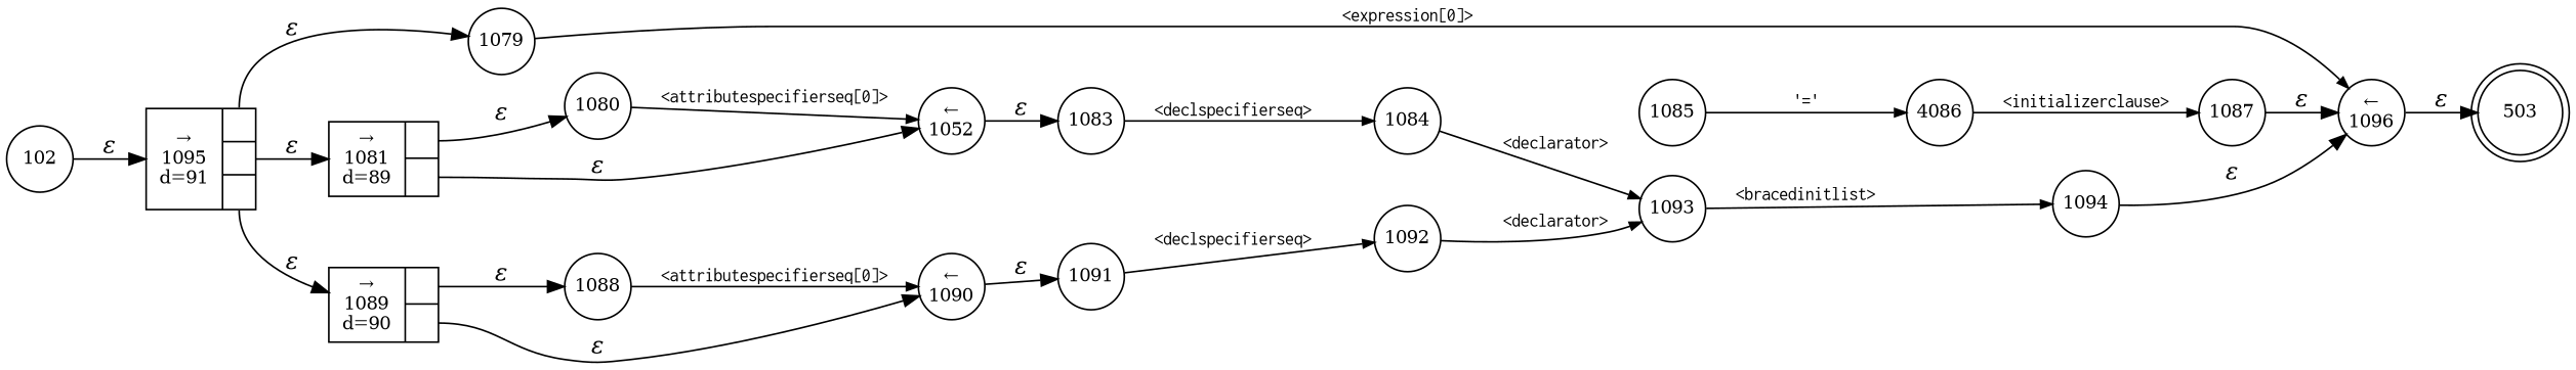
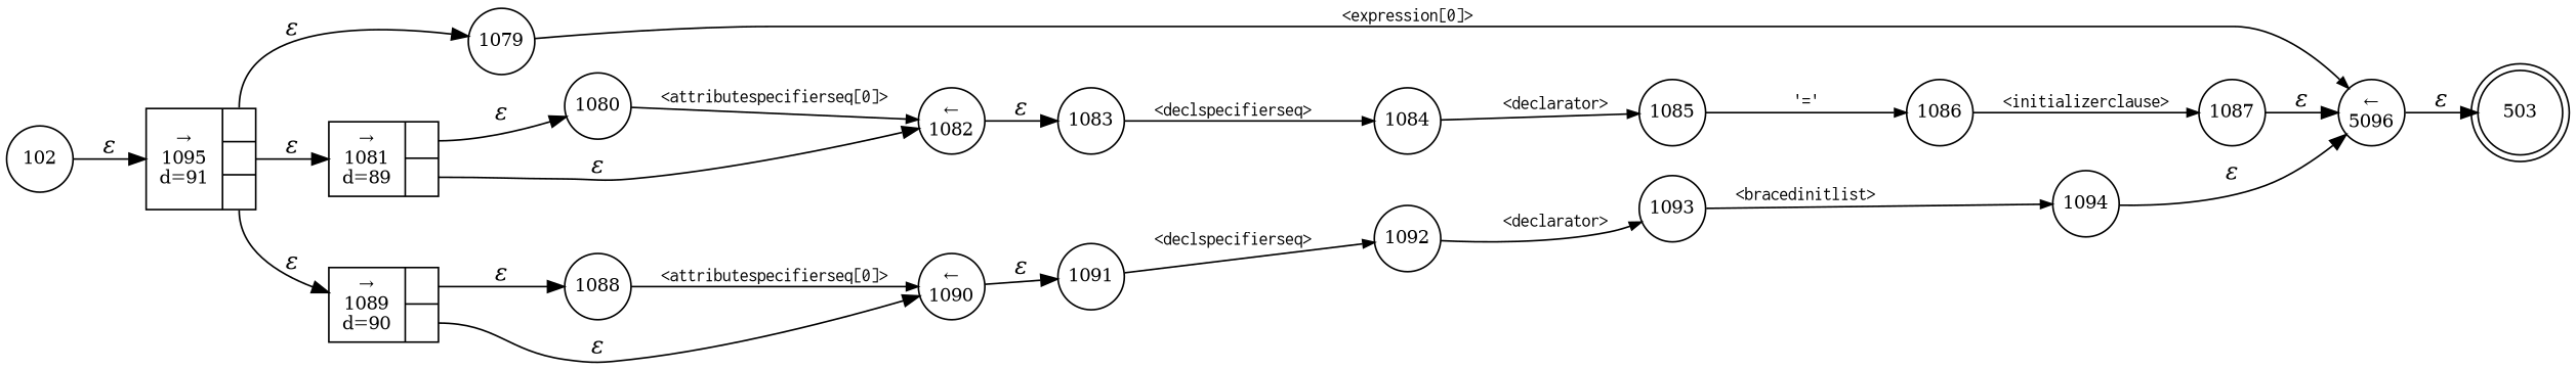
  digraph {
    rankdir=LR
    node [fixedsize=true fontsize=11 shape=circle peripheries=1]
    edge [fontname="Times-Italic"]
    n1 [label=503 shape=doublecircle width=.6 peripheries=""]
    n2 [label=1088 width=.55]
    n3 [label="&larr;\n1090" width=.55]
    n4 [label=1091 width=.55]
    n5 [fixedsize=false label="{&rarr;\n1089\nd=90|{<p0>|<p1>}}" shape=record]
    n6 [label=1092 width=.55]
    n7 [label=1093 width=.55]
    n8 [label=1094 width=.55]
-   n9 [label="&larr;\n1096" width=.55]
+   n9 [label="&larr;\n5096" width=.55]
    n10 [label=102 width=.55]
    n11 [fixedsize=false label="{&rarr;\n1095\nd=91|{<p0>|<p1>|<p2>}}" shape=record]
    n12 [label=1079 width=.55]
    n13 [fixedsize=false label="{&rarr;\n1081\nd=89|{<p0>|<p1>}}" shape=record]
    n14 [label=1080 width=.55]
-   n15 [label="&larr;\n1052" width=.55]
+   n15 [label="&larr;\n1082" width=.55]
    n16 [label=1083 width=.55]
    n17 [label=1084 width=.55]
    n18 [label=1085 width=.55]
-   n19 [label=4086 width=.55]
+   n19 [label=1086 width=.55]
    n20 [label=1087 width=.55]
    n2 -> n3 [arrowhead=normal arrowsize=.7 fontname=Courier fontsize=11 label="<attributespecifierseq[0]>"]
    n3 -> n4 [label="&epsilon;"]
    n4 -> n6 [arrowhead=normal arrowsize=.7 fontname=Courier fontsize=11 label="<declspecifierseq>"]
    n5 -> n2 [label="&epsilon;" tailport=p0]
    n5 -> n3 [label="&epsilon;" tailport=p1]
    n6 -> n7 [arrowhead=normal arrowsize=.7 fontname=Courier fontsize=11 label="<declarator>"]
    n7 -> n8 [arrowhead=normal arrowsize=.7 fontname=Courier fontsize=11 label="<bracedinitlist>"]
    n8 -> n9 [label="&epsilon;"]
    n9 -> n1 [label="&epsilon;"]
    n10 -> n11 [label="&epsilon;"]
    n11 -> n5 [label="&epsilon;" tailport=p2]
    n11 -> n12 [label="&epsilon;" tailport=p0]
    n11 -> n13 [label="&epsilon;" tailport=p1]
    n12 -> n9 [arrowhead=normal arrowsize=.7 fontname=Courier fontsize=11 label="<expression[0]>"]
    n13 -> n14 [label="&epsilon;" tailport=p0]
    n13 -> n15 [label="&epsilon;" tailport=p1]
    n14 -> n15 [arrowhead=normal arrowsize=.7 fontname=Courier fontsize=11 label="<attributespecifierseq[0]>"]
    n15 -> n16 [label="&epsilon;"]
    n16 -> n17 [arrowhead=normal arrowsize=.7 fontname=Courier fontsize=11 label="<declspecifierseq>"]
-   n17 -> n7 [arrowhead=normal arrowsize=.7 fontname=Courier fontsize=11 label="<declarator>"]
+   n17 -> n18 [arrowhead=normal arrowsize=.7 fontname=Courier fontsize=11 label="<declarator>"]
    n18 -> n19 [arrowhead=normal arrowsize=.7 fontname=Courier fontsize=11 label="'='"]
    n19 -> n20 [arrowhead=normal arrowsize=.7 fontname=Courier fontsize=11 label="<initializerclause>"]
    n20 -> n9 [label="&epsilon;"]
  }
